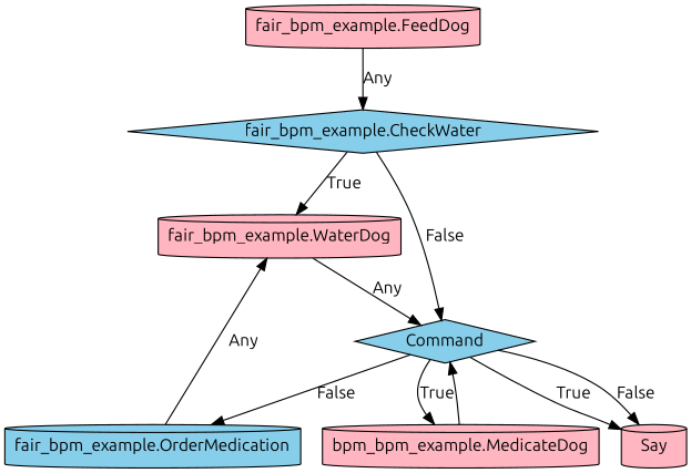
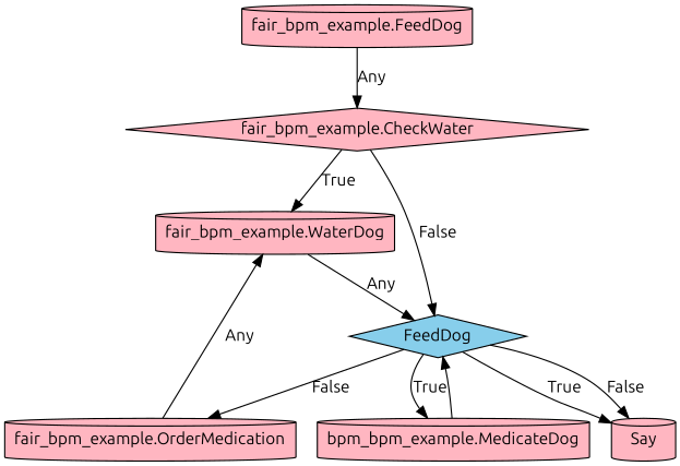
  digraph {
    fontname=Ubuntu
    node [fillcolor=lightpink fontname=Ubuntu shape=cylinder style=filled]
    edge [fontname=Ubuntu]
-   "fair_bpm_example.CheckWater" [fillcolor=skyblue shape=diamond]
+   "fair_bpm_example.CheckWater" [shape=diamond]
    "fair_bpm_example.FeedDog"
    "fair_bpm_example.WaterDog"
-   Command [command="me.returned=False" fillcolor=skyblue shape=diamond]
+   Command [command="me.returned=False" fillcolor=skyblue shape=diamond label=FeedDog]
    Say
    n6 [label="bpm_bpm_example.MedicateDog"]
-   "fair_bpm_example.OrderMedication" [fillcolor=skyblue]
+   "fair_bpm_example.OrderMedication"
    "fair_bpm_example.CheckWater" -> "fair_bpm_example.WaterDog" [label=True]
    "fair_bpm_example.CheckWater" -> Command [label=False]
    "fair_bpm_example.FeedDog" -> "fair_bpm_example.CheckWater" [label=Any]
    "fair_bpm_example.WaterDog" -> Command [label=Any]
    Command -> Say [label=False]
    Command -> Say [label=True]
    Command -> n6 [label=True]
    Command -> "fair_bpm_example.OrderMedication" [label=False]
    n6 -> Command
    "fair_bpm_example.OrderMedication" -> "fair_bpm_example.WaterDog" [label=Any]
  }
